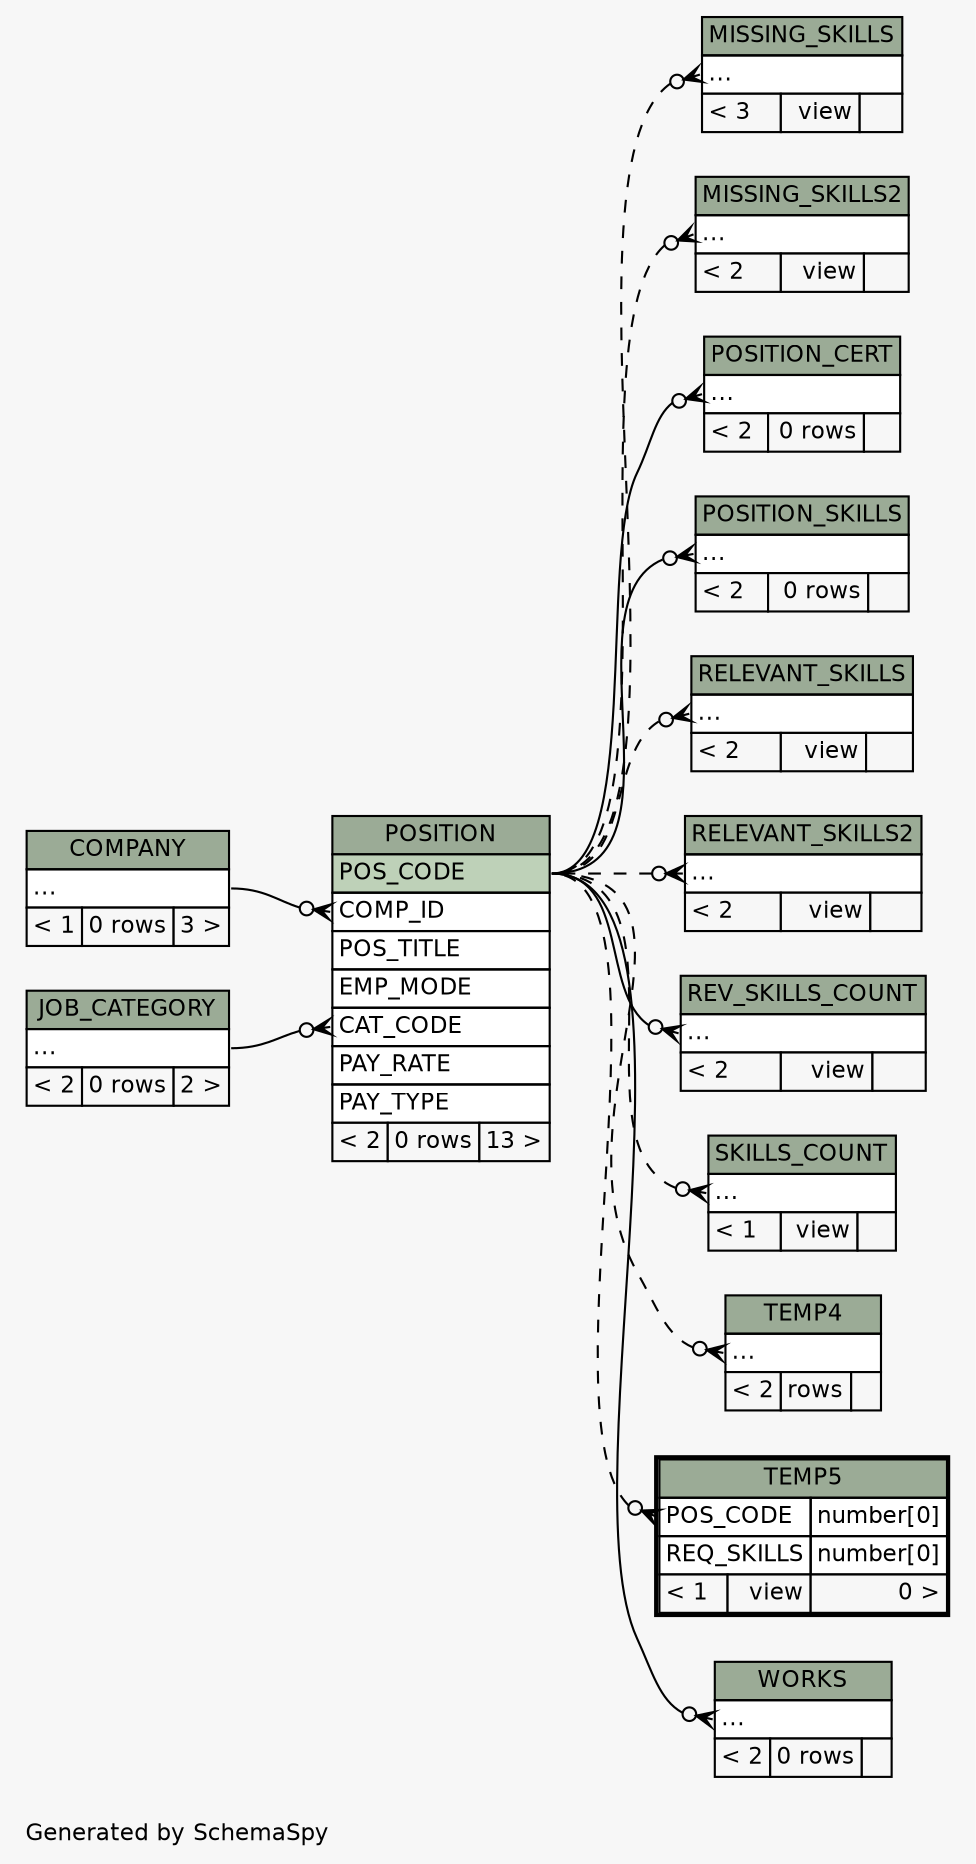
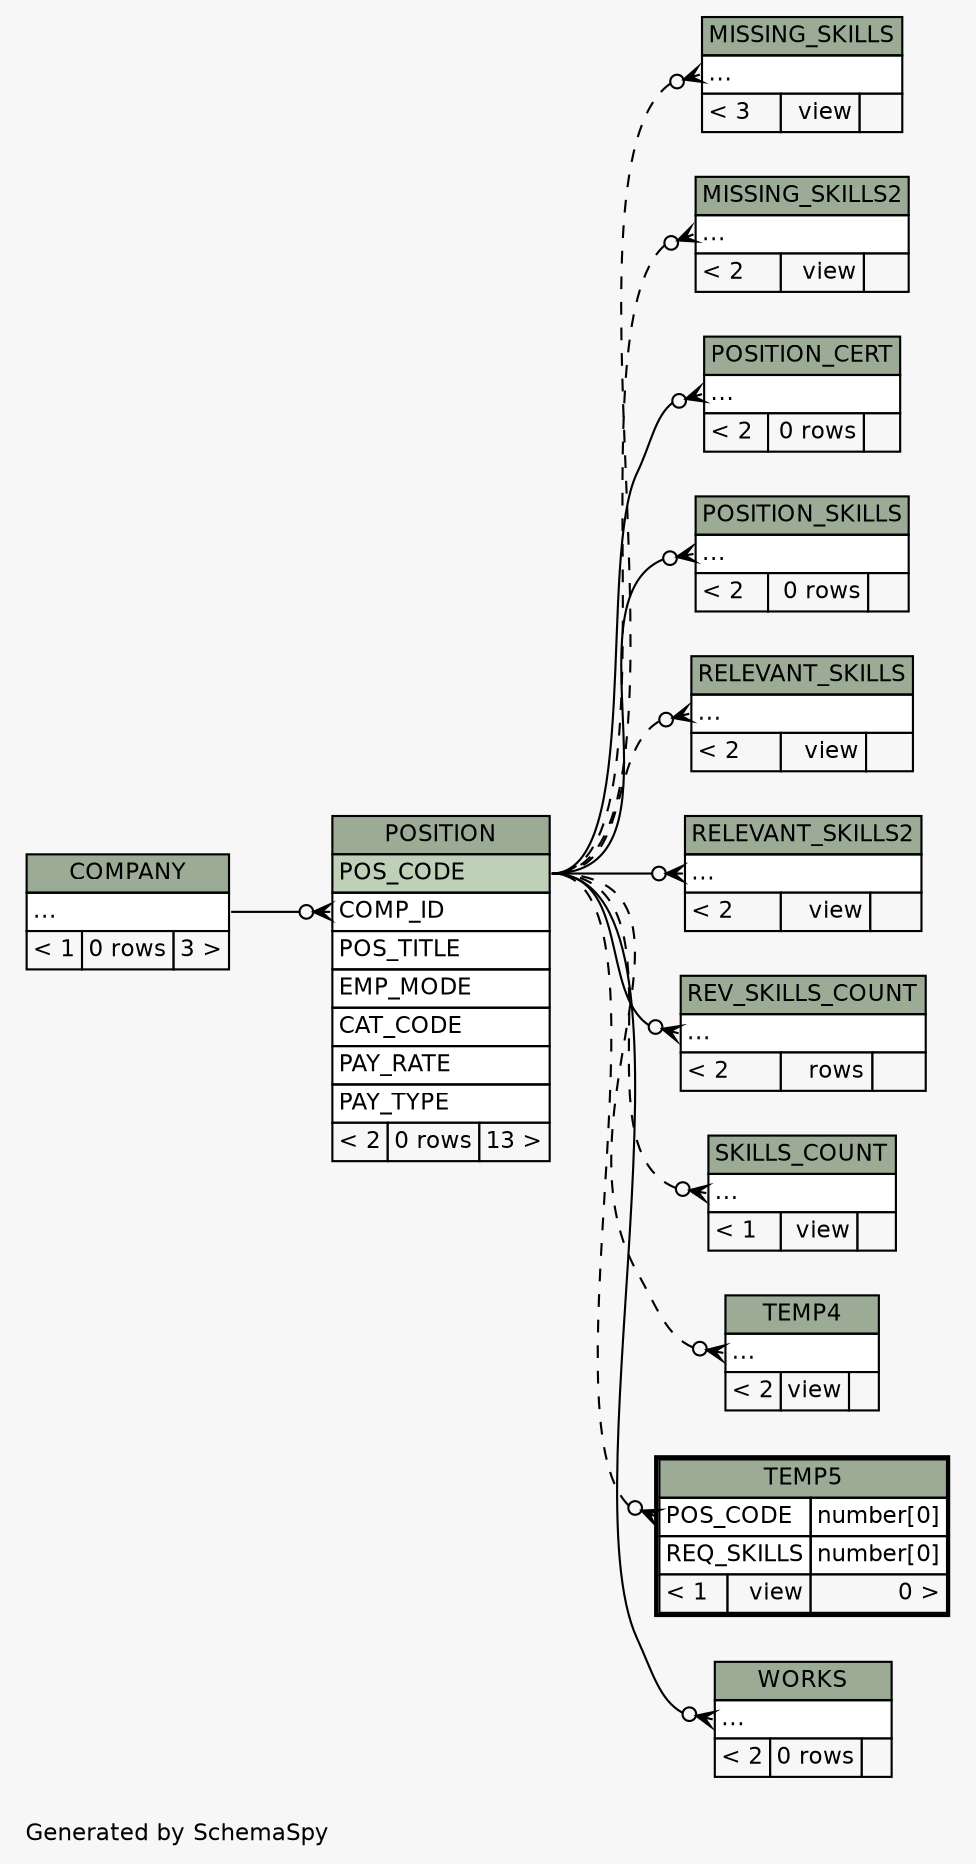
  digraph {
    bgcolor="#f7f7f7"
    fontname=Helvetica
    fontsize=11
    label="\nGenerated by SchemaSpy"
    labeljust=l
    nodesep=0.18
    rankdir=RL
    ranksep=0.46
    node [fontname=Helvetica fontsize=11 shape=plaintext]
    edge [arrowhead=none arrowsize=0.8 arrowtail=crowodot dir=back headport="POS_CODE:e" tailport="elipses:w" style=dashed]
    n1 [label=<     <TABLE BORDER="0" CELLBORDER="1" CELLSPACING="0" BGCOLOR="#ffffff">       <TR><TD COLSPAN="3" BGCOLOR="#9bab96" ALIGN="CENTER">POSITION</TD></TR>       <TR><TD PORT="POS_CODE" COLSPAN="3" BGCOLOR="#bed1b8" ALIGN="LEFT">POS_CODE</TD></TR>       <TR><TD PORT="COMP_ID" COLSPAN="3" ALIGN="LEFT">COMP_ID</TD></TR>       <TR><TD PORT="POS_TITLE" COLSPAN="3" ALIGN="LEFT">POS_TITLE</TD></TR>       <TR><TD PORT="EMP_MODE" COLSPAN="3" ALIGN="LEFT">EMP_MODE</TD></TR>       <TR><TD PORT="CAT_CODE" COLSPAN="3" ALIGN="LEFT">CAT_CODE</TD></TR>       <TR><TD PORT="PAY_RATE" COLSPAN="3" ALIGN="LEFT">PAY_RATE</TD></TR>       <TR><TD PORT="PAY_TYPE" COLSPAN="3" ALIGN="LEFT">PAY_TYPE</TD></TR>       <TR><TD ALIGN="LEFT" BGCOLOR="#f7f7f7">&lt; 2</TD><TD ALIGN="RIGHT" BGCOLOR="#f7f7f7">0 rows</TD><TD ALIGN="RIGHT" BGCOLOR="#f7f7f7">13 &gt;</TD></TR>     </TABLE>>]
-   n2 [label=<     <TABLE BORDER="0" CELLBORDER="1" CELLSPACING="0" BGCOLOR="#ffffff">       <TR><TD COLSPAN="3" BGCOLOR="#9bab96" ALIGN="CENTER">JOB_CATEGORY</TD></TR>       <TR><TD PORT="elipses" COLSPAN="3" ALIGN="LEFT">...</TD></TR>       <TR><TD ALIGN="LEFT" BGCOLOR="#f7f7f7">&lt; 2</TD><TD ALIGN="RIGHT" BGCOLOR="#f7f7f7">0 rows</TD><TD ALIGN="RIGHT" BGCOLOR="#f7f7f7">2 &gt;</TD></TR>     </TABLE>>]
    n3 [label=<     <TABLE BORDER="0" CELLBORDER="1" CELLSPACING="0" BGCOLOR="#ffffff">       <TR><TD COLSPAN="3" BGCOLOR="#9bab96" ALIGN="CENTER">COMPANY</TD></TR>       <TR><TD PORT="elipses" COLSPAN="3" ALIGN="LEFT">...</TD></TR>       <TR><TD ALIGN="LEFT" BGCOLOR="#f7f7f7">&lt; 1</TD><TD ALIGN="RIGHT" BGCOLOR="#f7f7f7">0 rows</TD><TD ALIGN="RIGHT" BGCOLOR="#f7f7f7">3 &gt;</TD></TR>     </TABLE>>]
    n4 [label=<     <TABLE BORDER="0" CELLBORDER="1" CELLSPACING="0" BGCOLOR="#ffffff">       <TR><TD COLSPAN="3" BGCOLOR="#9bab96" ALIGN="CENTER">MISSING_SKILLS</TD></TR>       <TR><TD PORT="elipses" COLSPAN="3" ALIGN="LEFT">...</TD></TR>       <TR><TD ALIGN="LEFT" BGCOLOR="#f7f7f7">&lt; 3</TD><TD ALIGN="RIGHT" BGCOLOR="#f7f7f7">view</TD><TD ALIGN="RIGHT" BGCOLOR="#f7f7f7">  </TD></TR>     </TABLE>>]
    n5 [label=<     <TABLE BORDER="0" CELLBORDER="1" CELLSPACING="0" BGCOLOR="#ffffff">       <TR><TD COLSPAN="3" BGCOLOR="#9bab96" ALIGN="CENTER">MISSING_SKILLS2</TD></TR>       <TR><TD PORT="elipses" COLSPAN="3" ALIGN="LEFT">...</TD></TR>       <TR><TD ALIGN="LEFT" BGCOLOR="#f7f7f7">&lt; 2</TD><TD ALIGN="RIGHT" BGCOLOR="#f7f7f7">view</TD><TD ALIGN="RIGHT" BGCOLOR="#f7f7f7">  </TD></TR>     </TABLE>>]
    n6 [label=<     <TABLE BORDER="0" CELLBORDER="1" CELLSPACING="0" BGCOLOR="#ffffff">       <TR><TD COLSPAN="3" BGCOLOR="#9bab96" ALIGN="CENTER">POSITION_CERT</TD></TR>       <TR><TD PORT="elipses" COLSPAN="3" ALIGN="LEFT">...</TD></TR>       <TR><TD ALIGN="LEFT" BGCOLOR="#f7f7f7">&lt; 2</TD><TD ALIGN="RIGHT" BGCOLOR="#f7f7f7">0 rows</TD><TD ALIGN="RIGHT" BGCOLOR="#f7f7f7">  </TD></TR>     </TABLE>>]
    n7 [label=<     <TABLE BORDER="0" CELLBORDER="1" CELLSPACING="0" BGCOLOR="#ffffff">       <TR><TD COLSPAN="3" BGCOLOR="#9bab96" ALIGN="CENTER">POSITION_SKILLS</TD></TR>       <TR><TD PORT="elipses" COLSPAN="3" ALIGN="LEFT">...</TD></TR>       <TR><TD ALIGN="LEFT" BGCOLOR="#f7f7f7">&lt; 2</TD><TD ALIGN="RIGHT" BGCOLOR="#f7f7f7">0 rows</TD><TD ALIGN="RIGHT" BGCOLOR="#f7f7f7">  </TD></TR>     </TABLE>>]
    n8 [label=<     <TABLE BORDER="0" CELLBORDER="1" CELLSPACING="0" BGCOLOR="#ffffff">       <TR><TD COLSPAN="3" BGCOLOR="#9bab96" ALIGN="CENTER">RELEVANT_SKILLS</TD></TR>       <TR><TD PORT="elipses" COLSPAN="3" ALIGN="LEFT">...</TD></TR>       <TR><TD ALIGN="LEFT" BGCOLOR="#f7f7f7">&lt; 2</TD><TD ALIGN="RIGHT" BGCOLOR="#f7f7f7">view</TD><TD ALIGN="RIGHT" BGCOLOR="#f7f7f7">  </TD></TR>     </TABLE>>]
    n9 [label=<     <TABLE BORDER="0" CELLBORDER="1" CELLSPACING="0" BGCOLOR="#ffffff">       <TR><TD COLSPAN="3" BGCOLOR="#9bab96" ALIGN="CENTER">RELEVANT_SKILLS2</TD></TR>       <TR><TD PORT="elipses" COLSPAN="3" ALIGN="LEFT">...</TD></TR>       <TR><TD ALIGN="LEFT" BGCOLOR="#f7f7f7">&lt; 2</TD><TD ALIGN="RIGHT" BGCOLOR="#f7f7f7">view</TD><TD ALIGN="RIGHT" BGCOLOR="#f7f7f7">  </TD></TR>     </TABLE>>]
-   n10 [label=<     <TABLE BORDER="0" CELLBORDER="1" CELLSPACING="0" BGCOLOR="#ffffff">       <TR><TD COLSPAN="3" BGCOLOR="#9bab96" ALIGN="CENTER">REV_SKILLS_COUNT</TD></TR>       <TR><TD PORT="elipses" COLSPAN="3" ALIGN="LEFT">...</TD></TR>       <TR><TD ALIGN="LEFT" BGCOLOR="#f7f7f7">&lt; 2</TD><TD ALIGN="RIGHT" BGCOLOR="#f7f7f7">view</TD><TD ALIGN="RIGHT" BGCOLOR="#f7f7f7">  </TD></TR>     </TABLE>>]
+   n10 [label=<     <TABLE BORDER="0" CELLBORDER="1" CELLSPACING="0" BGCOLOR="#ffffff">       <TR><TD COLSPAN="3" BGCOLOR="#9bab96" ALIGN="CENTER">REV_SKILLS_COUNT</TD></TR>       <TR><TD PORT="elipses" COLSPAN="3" ALIGN="LEFT">...</TD></TR>       <TR><TD ALIGN="LEFT" BGCOLOR="#f7f7f7">&lt; 2</TD><TD ALIGN="RIGHT" BGCOLOR="#f7f7f7">rows</TD><TD ALIGN="RIGHT" BGCOLOR="#f7f7f7">  </TD></TR>     </TABLE>>]
    n11 [label=<     <TABLE BORDER="0" CELLBORDER="1" CELLSPACING="0" BGCOLOR="#ffffff">       <TR><TD COLSPAN="3" BGCOLOR="#9bab96" ALIGN="CENTER">SKILLS_COUNT</TD></TR>       <TR><TD PORT="elipses" COLSPAN="3" ALIGN="LEFT">...</TD></TR>       <TR><TD ALIGN="LEFT" BGCOLOR="#f7f7f7">&lt; 1</TD><TD ALIGN="RIGHT" BGCOLOR="#f7f7f7">view</TD><TD ALIGN="RIGHT" BGCOLOR="#f7f7f7">  </TD></TR>     </TABLE>>]
-   n12 [label=<     <TABLE BORDER="0" CELLBORDER="1" CELLSPACING="0" BGCOLOR="#ffffff">       <TR><TD COLSPAN="3" BGCOLOR="#9bab96" ALIGN="CENTER">TEMP4</TD></TR>       <TR><TD PORT="elipses" COLSPAN="3" ALIGN="LEFT">...</TD></TR>       <TR><TD ALIGN="LEFT" BGCOLOR="#f7f7f7">&lt; 2</TD><TD ALIGN="RIGHT" BGCOLOR="#f7f7f7">rows</TD><TD ALIGN="RIGHT" BGCOLOR="#f7f7f7">  </TD></TR>     </TABLE>>]
+   n12 [label=<     <TABLE BORDER="0" CELLBORDER="1" CELLSPACING="0" BGCOLOR="#ffffff">       <TR><TD COLSPAN="3" BGCOLOR="#9bab96" ALIGN="CENTER">TEMP4</TD></TR>       <TR><TD PORT="elipses" COLSPAN="3" ALIGN="LEFT">...</TD></TR>       <TR><TD ALIGN="LEFT" BGCOLOR="#f7f7f7">&lt; 2</TD><TD ALIGN="RIGHT" BGCOLOR="#f7f7f7">view</TD><TD ALIGN="RIGHT" BGCOLOR="#f7f7f7">  </TD></TR>     </TABLE>>]
    n13 [label=<     <TABLE BORDER="2" CELLBORDER="1" CELLSPACING="0" BGCOLOR="#ffffff">       <TR><TD COLSPAN="3" BGCOLOR="#9bab96" ALIGN="CENTER">TEMP5</TD></TR>       <TR><TD PORT="POS_CODE" COLSPAN="2" ALIGN="LEFT">POS_CODE</TD><TD PORT="POS_CODE.type" ALIGN="LEFT">number[0]</TD></TR>       <TR><TD PORT="REQ_SKILLS" COLSPAN="2" ALIGN="LEFT">REQ_SKILLS</TD><TD PORT="REQ_SKILLS.type" ALIGN="LEFT">number[0]</TD></TR>       <TR><TD ALIGN="LEFT" BGCOLOR="#f7f7f7">&lt; 1</TD><TD ALIGN="RIGHT" BGCOLOR="#f7f7f7">view</TD><TD ALIGN="RIGHT" BGCOLOR="#f7f7f7">0 &gt;</TD></TR>     </TABLE>>]
    n14 [label=<     <TABLE BORDER="0" CELLBORDER="1" CELLSPACING="0" BGCOLOR="#ffffff">       <TR><TD COLSPAN="3" BGCOLOR="#9bab96" ALIGN="CENTER">WORKS</TD></TR>       <TR><TD PORT="elipses" COLSPAN="3" ALIGN="LEFT">...</TD></TR>       <TR><TD ALIGN="LEFT" BGCOLOR="#f7f7f7">&lt; 2</TD><TD ALIGN="RIGHT" BGCOLOR="#f7f7f7">0 rows</TD><TD ALIGN="RIGHT" BGCOLOR="#f7f7f7">  </TD></TR>     </TABLE>>]
-   n1 -> n2 [headport="elipses:e" tailport="CAT_CODE:w" style=""]
    n1 -> n3 [headport="elipses:e" tailport="COMP_ID:w" style=""]
    n4 -> n1
    n5 -> n1
    n6 -> n1 [style=""]
    n7 -> n1 [style=""]
    n8 -> n1
-   n9 -> n1
+   n9 -> n1 [style=solid]
    n10 -> n1 [style=solid]
    n11 -> n1
    n12 -> n1
    n13 -> n1 [tailport="POS_CODE:w"]
    n14 -> n1 [style=""]
  }
